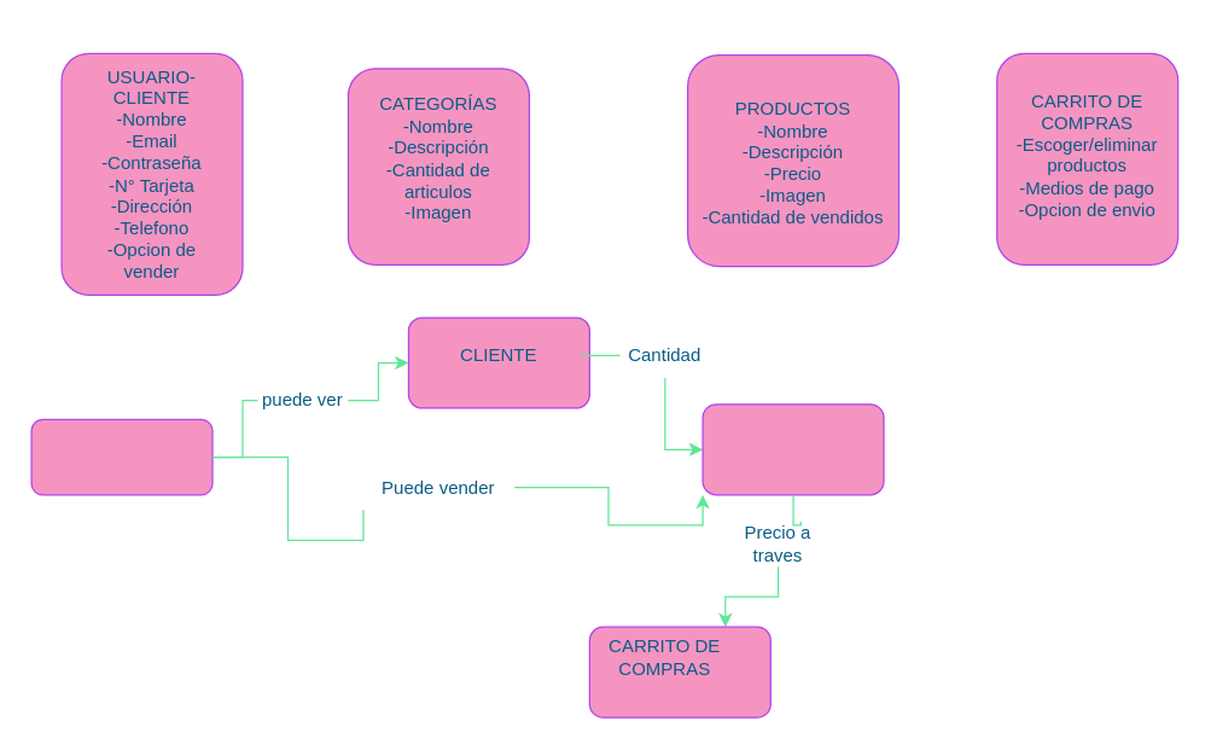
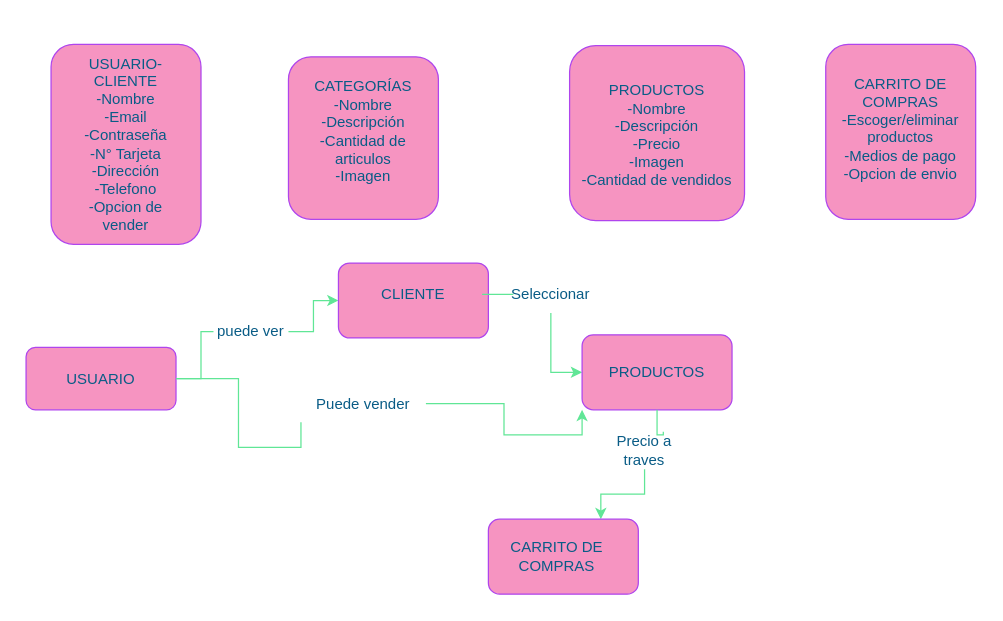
  <mxCell id="0" />
  <mxCell id="1" parent="0" />
  <mxCell id="2" value="" style="rounded=1;whiteSpace=wrap;html=1;fillColor=#F694C1;strokeColor=#AF45ED;fontColor=#095C86;" vertex="1" parent="1"><mxGeometry x="40" y="35" width="120" height="160" as="geometry" /></mxCell>
  <mxCell id="3" value="&lt;font style=&quot;vertical-align: inherit;&quot;&gt;&lt;font style=&quot;vertical-align: inherit;&quot;&gt;&lt;font style=&quot;vertical-align: inherit;&quot;&gt;&lt;font style=&quot;vertical-align: inherit;&quot;&gt;&lt;font style=&quot;vertical-align: inherit;&quot;&gt;&lt;font style=&quot;vertical-align: inherit;&quot;&gt;&lt;font style=&quot;vertical-align: inherit;&quot;&gt;&lt;font style=&quot;vertical-align: inherit;&quot;&gt;&lt;font style=&quot;vertical-align: inherit;&quot;&gt;&lt;font style=&quot;vertical-align: inherit;&quot;&gt;USUARIO-CLIENTE &lt;/font&gt;&lt;/font&gt;&lt;/font&gt;&lt;/font&gt;&lt;/font&gt;&lt;/font&gt;&lt;br&gt;&lt;/font&gt;&lt;/font&gt;&lt;font style=&quot;vertical-align: inherit;&quot;&gt;&lt;font style=&quot;vertical-align: inherit;&quot;&gt;&lt;font style=&quot;vertical-align: inherit;&quot;&gt;&lt;font style=&quot;vertical-align: inherit;&quot;&gt;&lt;font style=&quot;vertical-align: inherit;&quot;&gt;&lt;font style=&quot;vertical-align: inherit;&quot;&gt;&lt;font style=&quot;vertical-align: inherit;&quot;&gt;&lt;font style=&quot;vertical-align: inherit;&quot;&gt;-Nombre&lt;/font&gt;&lt;/font&gt;&lt;br&gt;&lt;/font&gt;&lt;/font&gt;&lt;/font&gt;&lt;/font&gt;&lt;font style=&quot;vertical-align: inherit;&quot;&gt;&lt;font style=&quot;vertical-align: inherit;&quot;&gt;&lt;font style=&quot;vertical-align: inherit;&quot;&gt;&lt;font style=&quot;vertical-align: inherit;&quot;&gt; -Email&lt;/font&gt;&lt;/font&gt;&lt;/font&gt;&lt;/font&gt;&lt;br&gt;&lt;/font&gt;&lt;/font&gt;&lt;font style=&quot;vertical-align: inherit;&quot;&gt;&lt;font style=&quot;vertical-align: inherit;&quot;&gt;&lt;font style=&quot;vertical-align: inherit;&quot;&gt;&lt;font style=&quot;vertical-align: inherit;&quot;&gt;&lt;font style=&quot;vertical-align: inherit;&quot;&gt;&lt;font style=&quot;vertical-align: inherit;&quot;&gt;&lt;font style=&quot;vertical-align: inherit;&quot;&gt;&lt;font style=&quot;vertical-align: inherit;&quot;&gt; -Contraseña&lt;/font&gt;&lt;/font&gt;&lt;/font&gt;&lt;/font&gt;&lt;br&gt;&lt;/font&gt;&lt;/font&gt;&lt;/font&gt;&lt;/font&gt;&lt;font style=&quot;vertical-align: inherit;&quot;&gt;&lt;font style=&quot;vertical-align: inherit;&quot;&gt;&lt;font style=&quot;vertical-align: inherit;&quot;&gt;&lt;font style=&quot;vertical-align: inherit;&quot;&gt;&lt;font style=&quot;vertical-align: inherit;&quot;&gt;&lt;font style=&quot;vertical-align: inherit;&quot;&gt; -N° Tarjeta&lt;/font&gt;&lt;/font&gt;&lt;/font&gt;&lt;/font&gt;&lt;br&gt;&lt;/font&gt;&lt;/font&gt;&lt;font style=&quot;vertical-align: inherit;&quot;&gt;&lt;font style=&quot;vertical-align: inherit;&quot;&gt;&lt;font style=&quot;vertical-align: inherit;&quot;&gt;&lt;font style=&quot;vertical-align: inherit;&quot;&gt;&lt;font style=&quot;vertical-align: inherit;&quot;&gt;&lt;font style=&quot;vertical-align: inherit;&quot;&gt;-Dirección&lt;/font&gt;&lt;/font&gt;&lt;br&gt;&lt;/font&gt;&lt;/font&gt;&lt;/font&gt;&lt;/font&gt;&lt;font style=&quot;vertical-align: inherit;&quot;&gt;&lt;font style=&quot;vertical-align: inherit;&quot;&gt;&lt;font style=&quot;vertical-align: inherit;&quot;&gt;&lt;font style=&quot;vertical-align: inherit;&quot;&gt;-Telefono&lt;/font&gt;&lt;/font&gt;&lt;br&gt;&lt;/font&gt;&lt;/font&gt;&lt;font style=&quot;vertical-align: inherit;&quot;&gt;&lt;font style=&quot;vertical-align: inherit;&quot;&gt;&lt;font style=&quot;vertical-align: inherit;&quot;&gt;&lt;font style=&quot;vertical-align: inherit;&quot;&gt;-Opcion de vender&lt;/font&gt;&lt;/font&gt;&lt;/font&gt;&lt;/font&gt;&lt;br&gt;&lt;/font&gt;&lt;/font&gt;" style="text;html=1;strokeColor=none;fillColor=none;align=center;verticalAlign=middle;whiteSpace=wrap;rounded=0;fontColor=#095C86;" vertex="1" parent="1"><mxGeometry x="50" y="20" width="100" height="190" as="geometry" /></mxCell>
  <mxCell id="4" value="" style="rounded=1;whiteSpace=wrap;html=1;fillColor=#F694C1;strokeColor=#AF45ED;fontColor=#095C86;" vertex="1" parent="1"><mxGeometry x="455" y="36" width="140" height="140" as="geometry" /></mxCell>
  <mxCell id="5" value="&lt;font style=&quot;vertical-align: inherit;&quot;&gt;&lt;font style=&quot;vertical-align: inherit;&quot;&gt;PRODUCTOS&lt;br&gt;-Nombre&lt;br&gt;-Descripción&lt;br&gt;-Precio&lt;br&gt;-Imagen&lt;br&gt;-Cantidad de vendidos&lt;br&gt;&lt;br&gt;&lt;/font&gt;&lt;/font&gt;" style="text;html=1;strokeColor=none;fillColor=none;align=center;verticalAlign=middle;whiteSpace=wrap;rounded=0;fontColor=#095C86;" vertex="1" parent="1"><mxGeometry x="460" y="45.5" width="130" height="139" as="geometry" /></mxCell>
  <mxCell id="6" value="" style="rounded=1;whiteSpace=wrap;html=1;fillColor=#F694C1;strokeColor=#AF45ED;fontColor=#095C86;" vertex="1" parent="1"><mxGeometry x="230" y="45" width="120" height="130" as="geometry" /></mxCell>
  <mxCell id="7" value="&lt;font style=&quot;vertical-align: inherit;&quot;&gt;&lt;font style=&quot;vertical-align: inherit;&quot;&gt;&lt;font style=&quot;vertical-align: inherit;&quot;&gt;&lt;font style=&quot;vertical-align: inherit;&quot;&gt;CATEGORÍAS&lt;br&gt;-Nombre&lt;br&gt;-Descripción&lt;br&gt;-Cantidad de articulos&lt;br&gt;-Imagen&lt;br&gt;&lt;/font&gt;&lt;/font&gt;&lt;/font&gt;&lt;/font&gt;" style="text;html=1;strokeColor=none;fillColor=none;align=center;verticalAlign=middle;whiteSpace=wrap;rounded=0;fontColor=#095C86;" vertex="1" parent="1"><mxGeometry x="240" y="50" width="100" height="110" as="geometry" /></mxCell>
  <mxCell id="8" value="" style="rounded=1;whiteSpace=wrap;html=1;fillColor=#F694C1;strokeColor=#AF45ED;fontColor=#095C86;" vertex="1" parent="1"><mxGeometry x="660" y="35" width="120" height="140" as="geometry" /></mxCell>
  <mxCell id="9" value="&lt;font style=&quot;vertical-align: inherit;&quot;&gt;&lt;font style=&quot;vertical-align: inherit;&quot;&gt;CARRITO DE COMPRAS&lt;br&gt;-Escoger/eliminar productos&lt;br&gt;-Medios de pago&lt;br&gt;-Opcion de envio&lt;br&gt;&lt;br&gt;&lt;/font&gt;&lt;/font&gt;" style="text;html=1;strokeColor=none;fillColor=none;align=center;verticalAlign=middle;whiteSpace=wrap;rounded=0;fontColor=#095C86;" vertex="1" parent="1"><mxGeometry x="670" y="55" width="100" height="110" as="geometry" /></mxCell>
  <mxCell id="10" style="edgeStyle=orthogonalEdgeStyle;rounded=0;orthogonalLoop=1;jettySize=auto;html=1;entryX=0;entryY=0.5;entryDx=0;entryDy=0;startArrow=none;strokeColor=#60E696;fontColor=#095C86;" edge="1" parent="1" source="22" target="21"><mxGeometry relative="1" as="geometry" /></mxCell>
  <mxCell id="11" value="Text" style="text;html=1;strokeColor=none;fillColor=none;align=center;verticalAlign=middle;whiteSpace=wrap;rounded=0;fontColor=#095C86;" vertex="1" parent="1"><mxGeometry x="330" y="220" width="60" height="30" as="geometry" /></mxCell>
  <mxCell id="12" style="edgeStyle=orthogonalEdgeStyle;rounded=0;orthogonalLoop=1;jettySize=auto;html=1;entryX=0;entryY=0.5;entryDx=0;entryDy=0;startArrow=none;strokeColor=#60E696;fontColor=#095C86;" edge="1" parent="1" source="18" target="16"><mxGeometry relative="1" as="geometry" /></mxCell>
  <mxCell id="13" style="edgeStyle=orthogonalEdgeStyle;rounded=0;orthogonalLoop=1;jettySize=auto;html=1;entryX=0;entryY=1;entryDx=0;entryDy=0;startArrow=none;strokeColor=#60E696;fontColor=#095C86;" edge="1" parent="1" source="29" target="21"><mxGeometry relative="1" as="geometry" /></mxCell>
  <mxCell id="14" value="" style="rounded=1;whiteSpace=wrap;html=1;fillColor=#F694C1;strokeColor=#AF45ED;fontColor=#095C86;" vertex="1" parent="1"><mxGeometry x="20" y="277.5" width="120" height="50" as="geometry" /></mxCell>
+ <mxCell id="15" value="&lt;font style=&quot;vertical-align: inherit;&quot;&gt;&lt;font style=&quot;vertical-align: inherit;&quot;&gt;USUARIO&lt;/font&gt;&lt;/font&gt;" style="text;html=1;strokeColor=none;fillColor=none;align=center;verticalAlign=middle;whiteSpace=wrap;rounded=0;fontColor=#095C86;" vertex="1" parent="1"><mxGeometry x="30" y="290" width="100" height="25" as="geometry" /></mxCell>
  <mxCell id="16" value="" style="rounded=1;whiteSpace=wrap;html=1;fillColor=#F694C1;strokeColor=#AF45ED;fontColor=#095C86;" vertex="1" parent="1"><mxGeometry x="270" y="210" width="120" height="60" as="geometry" /></mxCell>
  <mxCell id="17" value="CLIENTE" style="text;html=1;strokeColor=none;fillColor=none;align=center;verticalAlign=middle;whiteSpace=wrap;rounded=0;fontColor=#095C86;" vertex="1" parent="1"><mxGeometry x="275" y="220" width="110" height="30" as="geometry" /></mxCell>
  <mxCell id="18" value="puede ver" style="text;html=1;strokeColor=none;fillColor=none;align=center;verticalAlign=middle;whiteSpace=wrap;rounded=0;fontColor=#095C86;" vertex="1" parent="1"><mxGeometry x="170" y="250" width="60" height="30" as="geometry" /></mxCell>
  <mxCell id="19" value="" style="edgeStyle=orthogonalEdgeStyle;rounded=0;orthogonalLoop=1;jettySize=auto;html=1;entryX=0;entryY=0.5;entryDx=0;entryDy=0;endArrow=none;strokeColor=#60E696;fontColor=#095C86;" edge="1" parent="1" source="14" target="18"><mxGeometry relative="1" as="geometry"><mxPoint x="140" y="302.5" as="sourcePoint" /><mxPoint x="270" y="240" as="targetPoint" /></mxGeometry></mxCell>
  <mxCell id="20" style="edgeStyle=orthogonalEdgeStyle;rounded=0;orthogonalLoop=1;jettySize=auto;html=1;entryX=0.75;entryY=0;entryDx=0;entryDy=0;startArrow=none;strokeColor=#60E696;fontColor=#095C86;" edge="1" parent="1" source="27" target="25"><mxGeometry relative="1" as="geometry" /></mxCell>
  <mxCell id="21" value="" style="rounded=1;whiteSpace=wrap;html=1;fillColor=#F694C1;strokeColor=#AF45ED;fontColor=#095C86;" vertex="1" parent="1"><mxGeometry x="465" y="267.5" width="120" height="60" as="geometry" /></mxCell>
- <mxCell id="22" value="Cantidad" style="text;html=1;strokeColor=none;fillColor=none;align=center;verticalAlign=middle;whiteSpace=wrap;rounded=0;fontColor=#095C86;" vertex="1" parent="1"><mxGeometry x="405" y="220" width="70" height="30" as="geometry" /></mxCell>
+ <mxCell id="22" value="Seleccionar" style="text;html=1;strokeColor=none;fillColor=none;align=center;verticalAlign=middle;whiteSpace=wrap;rounded=0;fontColor=#095C86;" vertex="1" parent="1"><mxGeometry x="405" y="220" width="70" height="30" as="geometry" /></mxCell>
  <mxCell id="23" value="" style="edgeStyle=orthogonalEdgeStyle;rounded=0;orthogonalLoop=1;jettySize=auto;html=1;entryX=0;entryY=0.5;entryDx=0;entryDy=0;endArrow=none;strokeColor=#60E696;fontColor=#095C86;" edge="1" parent="1" source="11" target="22"><mxGeometry relative="1" as="geometry"><mxPoint x="390" y="235" as="sourcePoint" /><mxPoint x="465" y="297.5" as="targetPoint" /></mxGeometry></mxCell>
+ <mxCell id="24" value="PRODUCTOS" style="text;html=1;strokeColor=none;fillColor=none;align=center;verticalAlign=middle;whiteSpace=wrap;rounded=0;fontColor=#095C86;" vertex="1" parent="1"><mxGeometry x="470" y="287.5" width="110" height="20" as="geometry" /></mxCell>
  <mxCell id="25" value="" style="rounded=1;whiteSpace=wrap;html=1;fillColor=#F694C1;strokeColor=#AF45ED;fontColor=#095C86;" vertex="1" parent="1"><mxGeometry x="390" y="415" width="120" height="60" as="geometry" /></mxCell>
- <mxCell id="26" value="CARRITO DE COMPRAS" style="text;html=1;strokeColor=none;fillColor=none;align=center;verticalAlign=middle;whiteSpace=wrap;rounded=0;fontColor=#095C86;" vertex="1" parent="1"><mxGeometry x="400" y="420" width="80" height="30" as="geometry" /></mxCell>
+ <mxCell id="26" value="CARRITO DE COMPRAS" style="text;html=1;strokeColor=none;fillColor=none;align=center;verticalAlign=middle;whiteSpace=wrap;rounded=0;fontColor=#095C86;" vertex="1" parent="1"><mxGeometry x="405" y="430" width="80" height="30" as="geometry" /></mxCell>
  <mxCell id="27" value="Precio a traves" style="text;html=1;strokeColor=none;fillColor=none;align=center;verticalAlign=middle;whiteSpace=wrap;rounded=0;fontColor=#095C86;" vertex="1" parent="1"><mxGeometry x="485" y="345" width="60" height="30" as="geometry" /></mxCell>
  <mxCell id="28" value="" style="edgeStyle=orthogonalEdgeStyle;rounded=0;orthogonalLoop=1;jettySize=auto;html=1;entryX=0.75;entryY=0;entryDx=0;entryDy=0;endArrow=none;strokeColor=#60E696;fontColor=#095C86;" edge="1" parent="1" source="21" target="27"><mxGeometry relative="1" as="geometry"><mxPoint x="525" y="327.5" as="sourcePoint" /><mxPoint x="480" y="415" as="targetPoint" /></mxGeometry></mxCell>
  <mxCell id="29" value="Puede vender" style="text;html=1;strokeColor=none;fillColor=none;align=center;verticalAlign=middle;whiteSpace=wrap;rounded=0;fontColor=#095C86;" vertex="1" parent="1"><mxGeometry x="240" y="307.5" width="100" height="30" as="geometry" /></mxCell>
  <mxCell id="30" value="" style="edgeStyle=orthogonalEdgeStyle;rounded=0;orthogonalLoop=1;jettySize=auto;html=1;entryX=0;entryY=1;entryDx=0;entryDy=0;endArrow=none;strokeColor=#60E696;fontColor=#095C86;" edge="1" parent="1" source="14" target="29"><mxGeometry relative="1" as="geometry"><mxPoint x="140" y="302.5" as="sourcePoint" /><mxPoint x="465" y="327.5" as="targetPoint" /></mxGeometry></mxCell>
